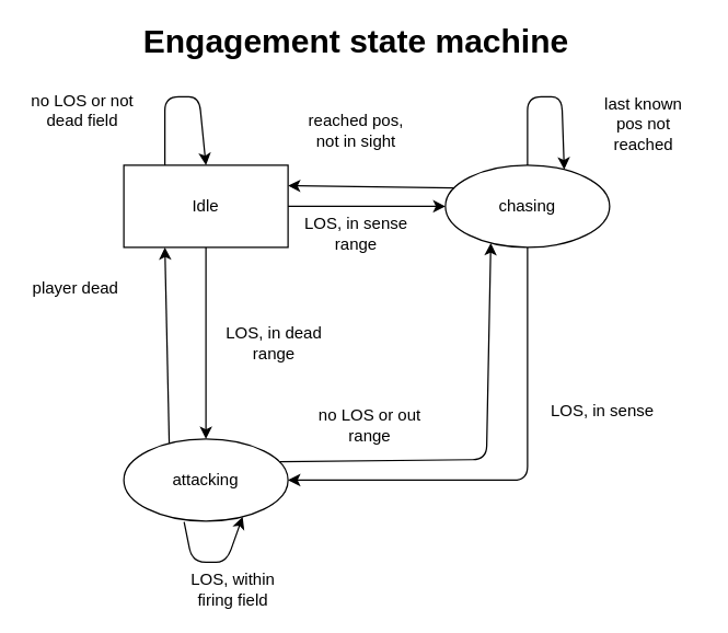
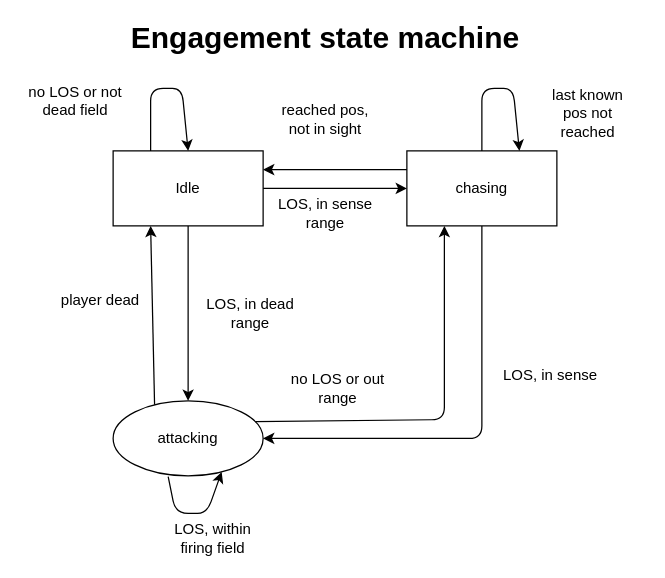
  <mxCell id="0" />
  <mxCell id="1" parent="0" />
  <mxCell id="2" value="Idle" style="rounded=0;whiteSpace=wrap;html=1;" vertex="1" parent="1"><mxGeometry x="90" y="120" width="120" height="60" as="geometry" /></mxCell>
- <mxCell id="3" value="chasing" style="ellipse;whiteSpace=wrap;html=1;" vertex="1" parent="1"><mxGeometry x="325" y="120" width="120" height="60" as="geometry" /></mxCell>
+ <mxCell id="3" value="chasing" style="rounded=0;whiteSpace=wrap;html=1;" vertex="1" parent="1"><mxGeometry x="325" y="120" width="120" height="60" as="geometry" /></mxCell>
  <mxCell id="4" value="attacking" style="ellipse;whiteSpace=wrap;html=1;" vertex="1" parent="1"><mxGeometry x="90" y="320" width="120" height="60" as="geometry" /></mxCell>
  <mxCell id="5" value="" style="endArrow=classic;html=1;exitX=1;exitY=0.5;exitDx=0;exitDy=0;entryX=0;entryY=0.5;entryDx=0;entryDy=0;" edge="1" parent="1" source="2" target="3"><mxGeometry width="50" height="50" relative="1" as="geometry"><mxPoint x="300" y="350" as="sourcePoint" /><mxPoint x="350" y="300" as="targetPoint" /></mxGeometry></mxCell>
  <mxCell id="6" value="" style="endArrow=classic;html=1;exitX=0.5;exitY=1;exitDx=0;exitDy=0;entryX=0.5;entryY=0;entryDx=0;entryDy=0;" edge="1" parent="1" source="2" target="4"><mxGeometry width="50" height="50" relative="1" as="geometry"><mxPoint x="220" y="160" as="sourcePoint" /><mxPoint x="335" y="200" as="targetPoint" /></mxGeometry></mxCell>
  <mxCell id="7" value="" style="endArrow=classic;html=1;exitX=0.25;exitY=0;exitDx=0;exitDy=0;entryX=0.25;entryY=1;entryDx=0;entryDy=0;" edge="1" parent="1" source="4" target="2"><mxGeometry width="50" height="50" relative="1" as="geometry"><mxPoint x="60" y="280" as="sourcePoint" /><mxPoint x="110" y="230" as="targetPoint" /></mxGeometry></mxCell>
  <mxCell id="8" value="" style="endArrow=classic;html=1;exitX=0;exitY=0.25;exitDx=0;exitDy=0;entryX=1;entryY=0.25;entryDx=0;entryDy=0;" edge="1" parent="1" source="3" target="2"><mxGeometry width="50" height="50" relative="1" as="geometry"><mxPoint x="220" y="160" as="sourcePoint" /><mxPoint x="335" y="160" as="targetPoint" /></mxGeometry></mxCell>
  <mxCell id="9" value="reached pos, not in sight" style="text;html=1;strokeColor=none;fillColor=none;align=center;verticalAlign=middle;whiteSpace=wrap;rounded=0;" vertex="1" parent="1"><mxGeometry x="220" y="70" width="80" height="50" as="geometry" /></mxCell>
  <mxCell id="10" value="LOS, in dead range" style="text;html=1;strokeColor=none;fillColor=none;align=center;verticalAlign=middle;whiteSpace=wrap;rounded=0;" vertex="1" parent="1"><mxGeometry x="160" y="240" width="80" height="20" as="geometry" /></mxCell>
  <mxCell id="11" value="LOS, in sense range" style="text;html=1;strokeColor=none;fillColor=none;align=center;verticalAlign=middle;whiteSpace=wrap;rounded=0;" vertex="1" parent="1"><mxGeometry x="220" y="160" width="80" height="20" as="geometry" /></mxCell>
- <mxCell id="12" value="player dead" style="text;html=1;strokeColor=none;fillColor=none;align=center;verticalAlign=middle;whiteSpace=wrap;rounded=0;" vertex="1" parent="1"><mxGeometry x="15" y="200" width="80" height="20" as="geometry" /></mxCell>
+ <mxCell id="12" value="player dead" style="text;html=1;strokeColor=none;fillColor=none;align=center;verticalAlign=middle;whiteSpace=wrap;rounded=0;" vertex="1" parent="1"><mxGeometry x="40" y="230" width="80" height="20" as="geometry" /></mxCell>
  <mxCell id="13" value="" style="endArrow=classic;html=1;entryX=0.25;entryY=1;entryDx=0;entryDy=0;exitX=1;exitY=0.25;exitDx=0;exitDy=0;" edge="1" parent="1" source="4" target="3"><mxGeometry width="50" height="50" relative="1" as="geometry"><mxPoint x="270" y="380" as="sourcePoint" /><mxPoint x="320" y="330" as="targetPoint" /><Array as="points"><mxPoint x="355" y="335" /></Array></mxGeometry></mxCell>
  <mxCell id="14" value="" style="endArrow=classic;html=1;exitX=0.5;exitY=1;exitDx=0;exitDy=0;entryX=1;entryY=0.5;entryDx=0;entryDy=0;" edge="1" parent="1" source="3" target="4"><mxGeometry width="50" height="50" relative="1" as="geometry"><mxPoint x="240" y="355" as="sourcePoint" /><mxPoint x="440" y="240" as="targetPoint" /><Array as="points"><mxPoint x="385" y="350" /></Array></mxGeometry></mxCell>
  <mxCell id="15" value="no LOS or out range" style="text;html=1;strokeColor=none;fillColor=none;align=center;verticalAlign=middle;whiteSpace=wrap;rounded=0;" vertex="1" parent="1"><mxGeometry x="230" y="300" width="80" height="20" as="geometry" /></mxCell>
  <mxCell id="16" value="LOS, in sense" style="text;html=1;strokeColor=none;fillColor=none;align=center;verticalAlign=middle;whiteSpace=wrap;rounded=0;" vertex="1" parent="1"><mxGeometry x="400" y="290" width="80" height="20" as="geometry" /></mxCell>
  <mxCell id="17" value="Engagement state machine" style="text;html=1;strokeColor=none;fillColor=none;align=center;verticalAlign=middle;whiteSpace=wrap;rounded=0;fontSize=24;fontStyle=1" vertex="1" parent="1"><mxGeometry x="90" y="20" width="340" height="20" as="geometry" /></mxCell>
  <mxCell id="18" value="" style="endArrow=classic;html=1;fontSize=24;entryX=0.75;entryY=0;entryDx=0;entryDy=0;exitX=0.5;exitY=0;exitDx=0;exitDy=0;" edge="1" parent="1" source="3" target="3"><mxGeometry width="50" height="50" relative="1" as="geometry"><mxPoint x="270" y="240" as="sourcePoint" /><mxPoint x="320" y="190" as="targetPoint" /><Array as="points"><mxPoint x="385" y="70" /><mxPoint x="410" y="70" /></Array></mxGeometry></mxCell>
  <mxCell id="19" value="last known pos not reached" style="text;html=1;strokeColor=none;fillColor=none;align=center;verticalAlign=middle;whiteSpace=wrap;rounded=0;" vertex="1" parent="1"><mxGeometry x="430" y="80" width="80" height="20" as="geometry" /></mxCell>
  <mxCell id="20" value="" style="endArrow=classic;html=1;fontSize=24;entryX=0.75;entryY=0;entryDx=0;entryDy=0;exitX=0.5;exitY=0;exitDx=0;exitDy=0;" edge="1" parent="1"><mxGeometry width="50" height="50" relative="1" as="geometry"><mxPoint x="120" y="120" as="sourcePoint" /><mxPoint x="150" y="120" as="targetPoint" /><Array as="points"><mxPoint x="120" y="70" /><mxPoint x="145" y="70" /></Array></mxGeometry></mxCell>
  <mxCell id="21" value="no LOS or not dead field" style="text;html=1;strokeColor=none;fillColor=none;align=center;verticalAlign=middle;whiteSpace=wrap;rounded=0;" vertex="1" parent="1"><mxGeometry x="20" y="70" width="80" height="20" as="geometry" /></mxCell>
  <mxCell id="22" value="" style="endArrow=classic;html=1;fontSize=24;entryX=0.75;entryY=1;entryDx=0;entryDy=0;exitX=0.367;exitY=1.011;exitDx=0;exitDy=0;exitPerimeter=0;" edge="1" parent="1" source="4" target="4"><mxGeometry width="50" height="50" relative="1" as="geometry"><mxPoint x="140" y="460" as="sourcePoint" /><mxPoint x="170" y="460" as="targetPoint" /><Array as="points"><mxPoint x="140" y="410" /><mxPoint x="165" y="410" /></Array></mxGeometry></mxCell>
  <mxCell id="23" value="LOS, within firing field" style="text;html=1;strokeColor=none;fillColor=none;align=center;verticalAlign=middle;whiteSpace=wrap;rounded=0;" vertex="1" parent="1"><mxGeometry x="130" y="420" width="80" height="20" as="geometry" /></mxCell>
